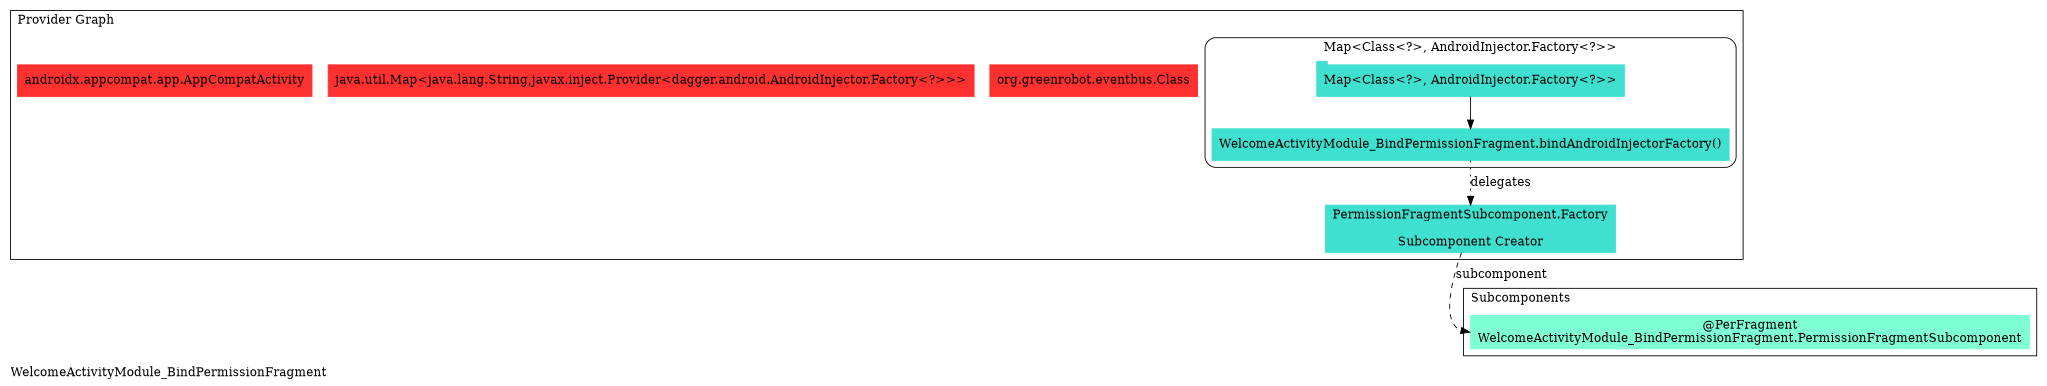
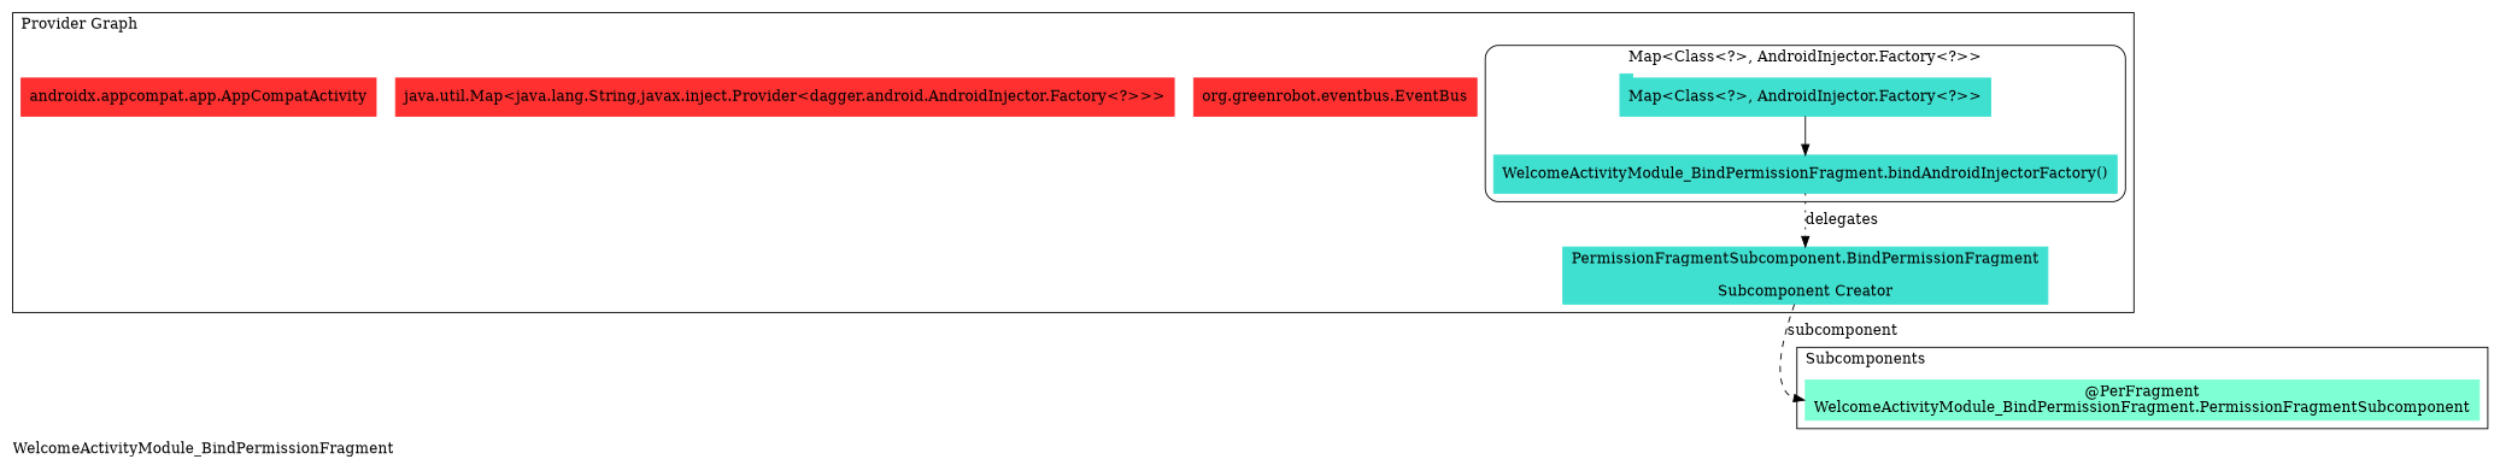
  digraph {
    compound=true
    label=WelcomeActivityModule_BindPermissionFragment
    labeljust=l
    rankdir=TB
    node [color=turquoise shape=rectangle style=filled]
    n1 [label="WelcomeActivityModule_BindPermissionFragment.bindAndroidInjectorFactory()"]
    n2 [label="Map<Class<?>, AndroidInjector.Factory<?>>" shape=tab]
-   n3 [label="PermissionFragmentSubcomponent.Factory\n\nSubcomponent Creator"]
-   n4 [color=firebrick1 label="org.greenrobot.eventbus.Class"]
+   n3 [label="PermissionFragmentSubcomponent.BindPermissionFragment\n\nSubcomponent Creator"]
+   n4 [color=firebrick1 label="org.greenrobot.eventbus.EventBus"]
    n5 [color=firebrick1 label="java.util.Map<java.lang.String,javax.inject.Provider<dagger.android.AndroidInjector.Factory<?>>>"]
    n6 [color=firebrick1 label="androidx.appcompat.app.AppCompatActivity"]
    n7 [color=aquamarine label="@PerFragment\nWelcomeActivityModule_BindPermissionFragment.PermissionFragmentSubcomponent"]
    subgraph cluster_1 {
      label="Entry Points"
    }
    subgraph cluster_2 {
      label="Provider Graph"
      n3
      n4
      n5
      n6
      subgraph cluster_3 {
        color=black
        label=<Map<Class<?>, AndroidInjector.Factory<?>>>
        labeljust=c
        style=rounded
        n1
        n2
      }
    }
    subgraph cluster_4 {
      label=Subcomponents
      shape=folder
      n7
    }
    n1 -> n3 [label=delegates style=dotted]
    n2 -> n1
    n3 -> n7 [headport=w label=subcomponent style=dashed]
  }
